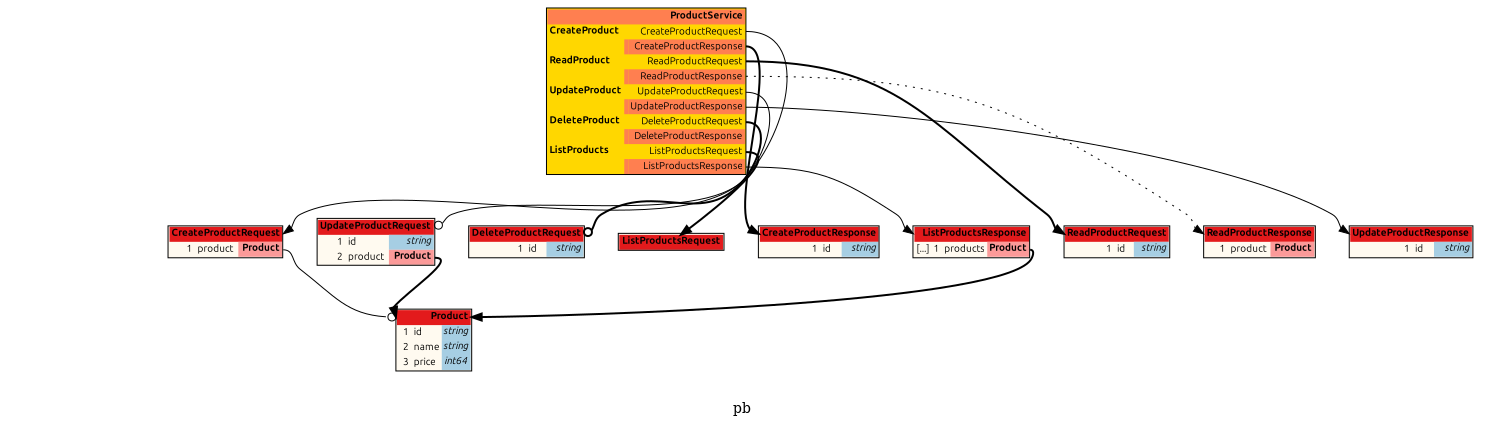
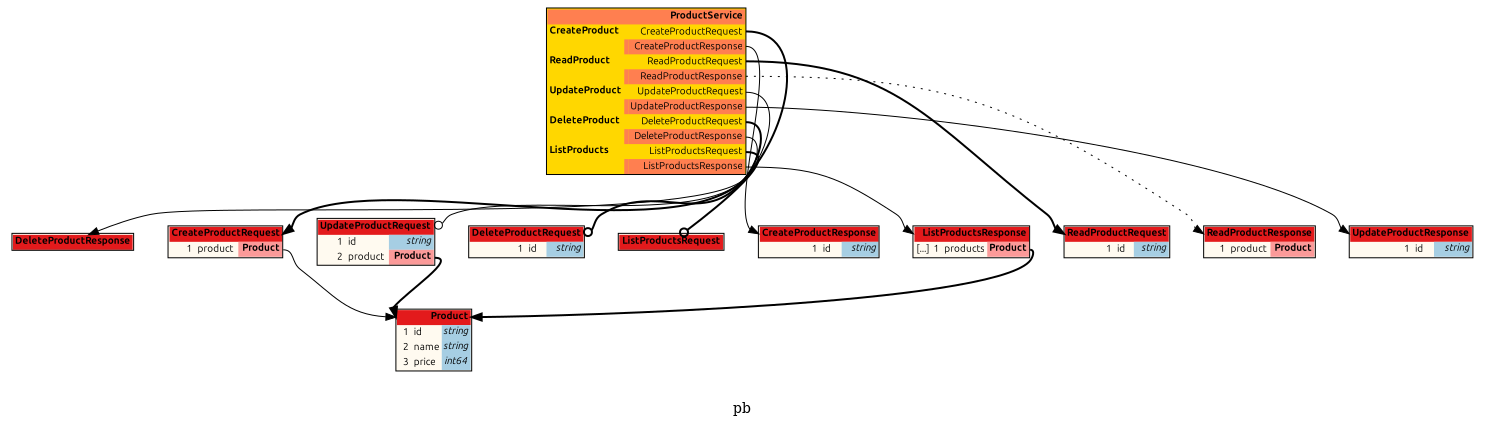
  digraph {
    label=pb
    rankdir=TB
    node [fontname=Ubuntu fontsize=10 shape=plaintext]
    edge [arrowhead=normal color="#000000" headport=header style=solid tailport="poproduct:e"]
+   n1 [label=<<TABLE BORDER="1" CELLBORDER="0" CELLSPACING="0" BGCOLOR="#fffaf0"><TR><TD COLSPAN="4" PORT="header" BGCOLOR="#e31a1c" ALIGN="right"><b>DeleteProductResponse</b></TD></TR></TABLE>>]
    n2 [label=<<TABLE BORDER="1" CELLBORDER="0" CELLSPACING="0" BGCOLOR="#fffaf0"><TR><TD COLSPAN="4" PORT="header" BGCOLOR="#e31a1c" ALIGN="right"><b>CreateProductRequest</b></TD></TR><TR><TD ALIGN="right"></TD><TD ALIGN="right">1</TD><TD ALIGN="left">product</TD><TD BGCOLOR="#fb9a99" PORT="poproduct" ALIGN="right"><b>Product</b></TD></TR></TABLE>>]
    n3 [label=<<TABLE BORDER="1" CELLBORDER="0" CELLSPACING="0" BGCOLOR="#fffaf0"><TR><TD COLSPAN="4" PORT="header" BGCOLOR="#e31a1c" ALIGN="right"><b>Product</b></TD></TR><TR><TD ALIGN="right"></TD><TD ALIGN="right">1</TD><TD ALIGN="left">id</TD><TD BGCOLOR="#a6cee3" PORT="poid" ALIGN="right" TITLE="string"><i>string</i></TD></TR><TR><TD ALIGN="right"></TD><TD ALIGN="right">2</TD><TD ALIGN="left">name</TD><TD BGCOLOR="#a6cee3" PORT="poname" ALIGN="right" TITLE="string"><i>string</i></TD></TR><TR><TD ALIGN="right"></TD><TD ALIGN="right">3</TD><TD ALIGN="left">price</TD><TD BGCOLOR="#a6cee3" PORT="poprice" ALIGN="right" TITLE="int64"><i>int64</i></TD></TR></TABLE>>]
    n4 [label=<<TABLE BORDER="1" CELLBORDER="0" CELLSPACING="0" BGCOLOR="#fffaf0"><TR><TD COLSPAN="4" PORT="header" BGCOLOR="#e31a1c" ALIGN="right"><b>UpdateProductRequest</b></TD></TR><TR><TD ALIGN="right"></TD><TD ALIGN="right">1</TD><TD ALIGN="left">id</TD><TD BGCOLOR="#a6cee3" PORT="poid" ALIGN="right" TITLE="string"><i>string</i></TD></TR><TR><TD ALIGN="right"></TD><TD ALIGN="right">2</TD><TD ALIGN="left">product</TD><TD BGCOLOR="#fb9a99" PORT="poproduct" ALIGN="right"><b>Product</b></TD></TR></TABLE>>]
    n5 [label=<<TABLE BORDER="1" CELLBORDER="0" CELLSPACING="0" BGCOLOR="#fffaf0"><TR><TD COLSPAN="4" PORT="header" BGCOLOR="#e31a1c" ALIGN="right"><b>DeleteProductRequest</b></TD></TR><TR><TD ALIGN="right"></TD><TD ALIGN="right">1</TD><TD ALIGN="left">id</TD><TD BGCOLOR="#a6cee3" PORT="poid" ALIGN="right" TITLE="string"><i>string</i></TD></TR></TABLE>>]
    n6 [label=<<TABLE BORDER="1" CELLBORDER="0" CELLSPACING="0" BGCOLOR="#fffaf0"><TR><TD COLSPAN="4" PORT="header" BGCOLOR="#e31a1c" ALIGN="right"><b>ListProductsRequest</b></TD></TR></TABLE>>]
    n7 [label=<<TABLE BORDER="1" CELLBORDER="0" CELLSPACING="0" BGCOLOR="#fffaf0"><TR><TD COLSPAN="4" PORT="header" BGCOLOR="#e31a1c" ALIGN="right"><b>CreateProductResponse</b></TD></TR><TR><TD ALIGN="right"></TD><TD ALIGN="right">1</TD><TD ALIGN="left">id</TD><TD BGCOLOR="#a6cee3" PORT="poid" ALIGN="right" TITLE="string"><i>string</i></TD></TR></TABLE>>]
    n8 [label=<<TABLE BORDER="1" CELLBORDER="0" CELLSPACING="0" BGCOLOR="#fffaf0"><TR><TD COLSPAN="4" PORT="header" BGCOLOR="#e31a1c" ALIGN="right"><b>ListProductsResponse</b></TD></TR><TR><TD ALIGN="right">[...]</TD><TD ALIGN="right">1</TD><TD ALIGN="left">products</TD><TD BGCOLOR="#fb9a99" PORT="poproducts" ALIGN="right"><b>Product</b></TD></TR></TABLE>>]
    n9 [label=<<TABLE BORDER="1" CELLBORDER="0" CELLSPACING="0" BGCOLOR="#fffaf0"><TR><TD COLSPAN="4" PORT="header" BGCOLOR="#e31a1c" ALIGN="right"><b>ReadProductRequest</b></TD></TR><TR><TD ALIGN="right"></TD><TD ALIGN="right">1</TD><TD ALIGN="left">id</TD><TD BGCOLOR="#a6cee3" PORT="poid" ALIGN="right" TITLE="string"><i>string</i></TD></TR></TABLE>>]
    n10 [label=<<TABLE BORDER="1" CELLBORDER="0" CELLSPACING="0" BGCOLOR="#fffaf0"><TR><TD COLSPAN="4" PORT="header" BGCOLOR="#e31a1c" ALIGN="right"><b>ReadProductResponse</b></TD></TR><TR><TD ALIGN="right"></TD><TD ALIGN="right">1</TD><TD ALIGN="left">product</TD><TD BGCOLOR="#fb9a99" PORT="poproduct" ALIGN="right"><b>Product</b></TD></TR></TABLE>>]
    n11 [label=<<TABLE BORDER="1" CELLBORDER="0" CELLSPACING="0" BGCOLOR="#fffaf0"><TR><TD COLSPAN="4" PORT="header" BGCOLOR="#e31a1c" ALIGN="right"><b>UpdateProductResponse</b></TD></TR><TR><TD ALIGN="right"></TD><TD ALIGN="right">1</TD><TD ALIGN="left">id</TD><TD BGCOLOR="#a6cee3" PORT="poid" ALIGN="right" TITLE="string"><i>string</i></TD></TR></TABLE>>]
    n12 [label=<<TABLE BORDER="1" CELLBORDER="0" CELLSPACING="0" BGCOLOR="#ffd700"><TR><TD COLSPAN="3" PORT="header" BGCOLOR="#ff7f50" ALIGN="right"><b>ProductService</b></TD></TR><TR><TD ALIGN="left"><b>CreateProduct</b></TD><TD></TD><TD PORT="poCreateProduct_request" ALIGN="right">CreateProductRequest</TD></TR><TR style="border-bottom: 1px solid red"><TD></TD><TD BGCOLOR="#ff7f50"></TD><TD PORT="poCreateProduct_response" ALIGN="right" BGCOLOR="#ff7f50">CreateProductResponse</TD></TR><TR><TD ALIGN="left"><b>ReadProduct</b></TD><TD></TD><TD PORT="poReadProduct_request" ALIGN="right">ReadProductRequest</TD></TR><TR style="border-bottom: 1px solid red"><TD></TD><TD BGCOLOR="#ff7f50"></TD><TD PORT="poReadProduct_response" ALIGN="right" BGCOLOR="#ff7f50">ReadProductResponse</TD></TR><TR><TD ALIGN="left"><b>UpdateProduct</b></TD><TD></TD><TD PORT="poUpdateProduct_request" ALIGN="right">UpdateProductRequest</TD></TR><TR style="border-bottom: 1px solid red"><TD></TD><TD BGCOLOR="#ff7f50"></TD><TD PORT="poUpdateProduct_response" ALIGN="right" BGCOLOR="#ff7f50">UpdateProductResponse</TD></TR><TR><TD ALIGN="left"><b>DeleteProduct</b></TD><TD></TD><TD PORT="poDeleteProduct_request" ALIGN="right">DeleteProductRequest</TD></TR><TR style="border-bottom: 1px solid red"><TD></TD><TD BGCOLOR="#ff7f50"></TD><TD PORT="poDeleteProduct_response" ALIGN="right" BGCOLOR="#ff7f50">DeleteProductResponse</TD></TR><TR><TD ALIGN="left"><b>ListProducts</b></TD><TD></TD><TD PORT="poListProducts_request" ALIGN="right">ListProductsRequest</TD></TR><TR style="border-bottom: 1px solid red"><TD></TD><TD BGCOLOR="#ff7f50"></TD><TD PORT="poListProducts_response" ALIGN="right" BGCOLOR="#ff7f50">ListProductsResponse</TD></TR></TABLE>>]
-   n2 -> n3 [arrowhead=odot]
+   n2 -> n3
    n4 -> n3 [style=bold]
    n8 -> n3 [style=bold tailport="poproducts:e"]
-   n12 -> n2 [tailport="poCreateProduct_request:e"]
+   n12 -> n1 [tailport="poDeleteProduct_response:e"]
+   n12 -> n2 [style=bold tailport="poCreateProduct_request:e"]
    n12 -> n4 [arrowhead=odot tailport="poUpdateProduct_request:e"]
    n12 -> n5 [arrowhead=odot style=bold tailport="poDeleteProduct_request:e"]
-   n12 -> n6 [style=bold tailport="poListProducts_request:e"]
-   n12 -> n7 [style=bold tailport="poCreateProduct_response:e"]
+   n12 -> n6 [arrowhead=odot style=bold tailport="poListProducts_request:e"]
+   n12 -> n7 [tailport="poCreateProduct_response:e"]
    n12 -> n8 [tailport="poListProducts_response:e"]
    n12 -> n9 [style=bold tailport="poReadProduct_request:e"]
    n12 -> n10 [style=dotted tailport="poReadProduct_response:e"]
    n12 -> n11 [tailport="poUpdateProduct_response:e"]
  }
